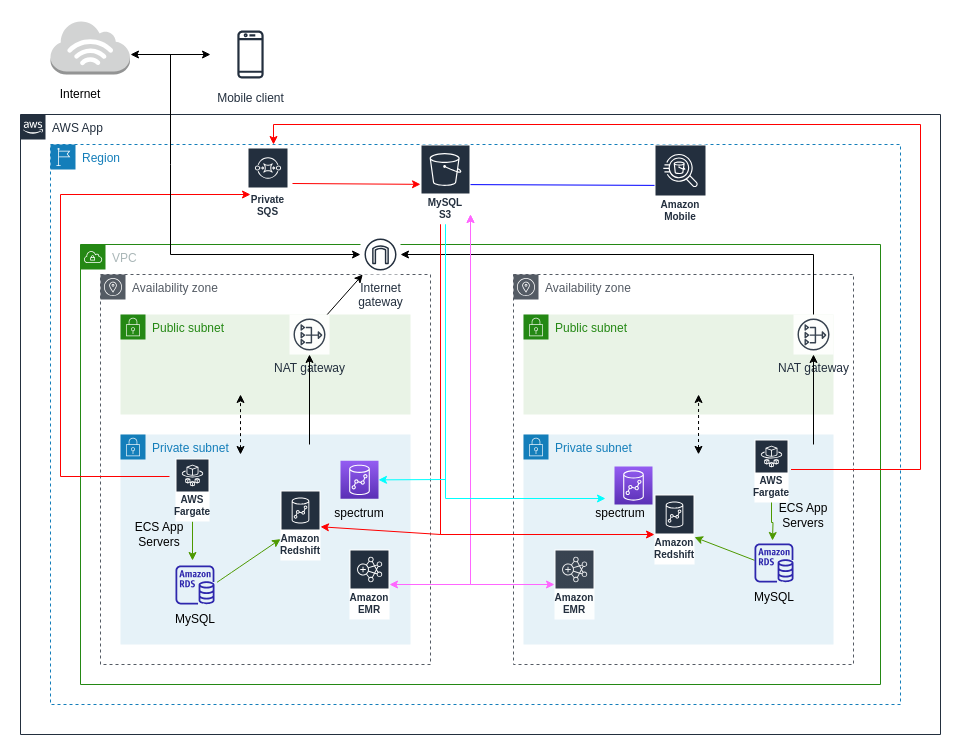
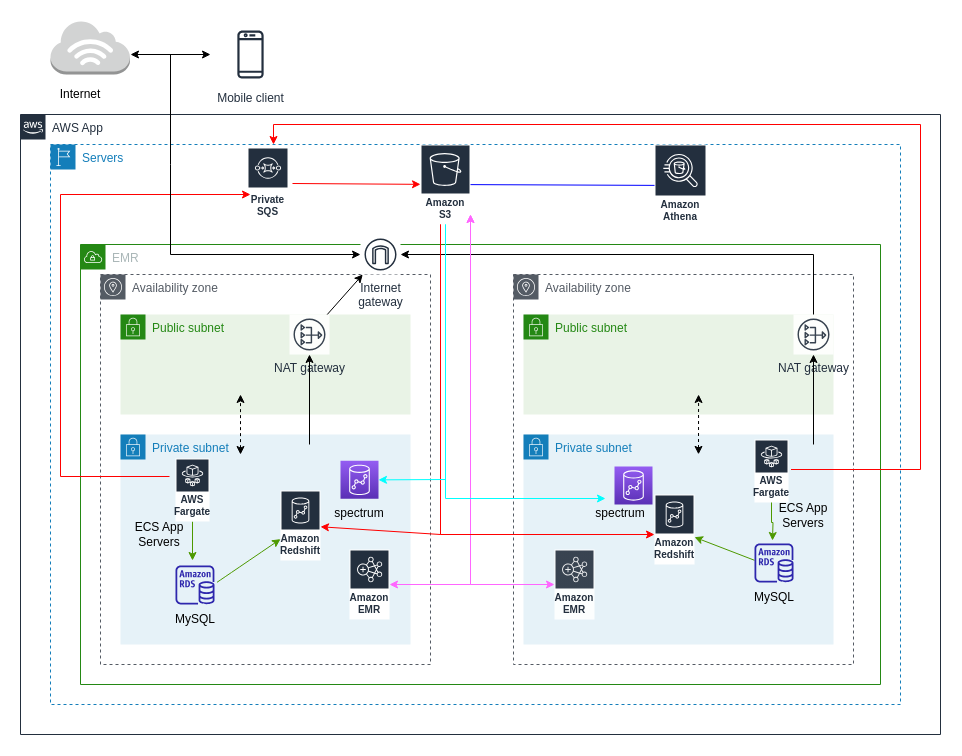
  <mxCell id="0" />
  <mxCell id="1" parent="0" />
  <mxCell id="2" value="AWS App" style="points=[[0,0],[0.25,0],[0.5,0],[0.75,0],[1,0],[1,0.25],[1,0.5],[1,0.75],[1,1],[0.75,1],[0.5,1],[0.25,1],[0,1],[0,0.75],[0,0.5],[0,0.25]];outlineConnect=0;gradientColor=none;html=1;whiteSpace=wrap;fontSize=12;fontStyle=0;container=1;pointerEvents=0;collapsible=0;recursiveResize=0;shape=mxgraph.aws4.group;grIcon=mxgraph.aws4.group_aws_cloud_alt;strokeColor=#232F3E;fillColor=none;verticalAlign=top;align=left;spacingLeft=30;fontColor=#232F3E;dashed=0;" parent="1" vertex="1"><mxGeometry x="20" y="114" width="920" height="620" as="geometry" /></mxCell>
- <mxCell id="3" value="Region" style="points=[[0,0],[0.25,0],[0.5,0],[0.75,0],[1,0],[1,0.25],[1,0.5],[1,0.75],[1,1],[0.75,1],[0.5,1],[0.25,1],[0,1],[0,0.75],[0,0.5],[0,0.25]];outlineConnect=0;gradientColor=none;html=1;whiteSpace=wrap;fontSize=12;fontStyle=0;container=1;pointerEvents=0;collapsible=0;recursiveResize=0;shape=mxgraph.aws4.group;grIcon=mxgraph.aws4.group_region;strokeColor=#147EBA;fillColor=none;verticalAlign=top;align=left;spacingLeft=30;fontColor=#147EBA;dashed=1;" parent="1" vertex="1"><mxGeometry x="50" y="144" width="850" height="560" as="geometry" /></mxCell>
- <mxCell id="4" value="MySQL S3" style="sketch=0;outlineConnect=0;fontColor=#232F3E;gradientColor=none;strokeColor=#ffffff;fillColor=#232F3E;dashed=0;verticalLabelPosition=middle;verticalAlign=bottom;align=center;html=1;whiteSpace=wrap;fontSize=10;fontStyle=1;spacing=3;shape=mxgraph.aws4.productIcon;prIcon=mxgraph.aws4.s3;" parent="3" vertex="1"><mxGeometry x="370" width="50" height="80" as="geometry" /></mxCell>
+ <mxCell id="3" value="Servers" style="points=[[0,0],[0.25,0],[0.5,0],[0.75,0],[1,0],[1,0.25],[1,0.5],[1,0.75],[1,1],[0.75,1],[0.5,1],[0.25,1],[0,1],[0,0.75],[0,0.5],[0,0.25]];outlineConnect=0;gradientColor=none;html=1;whiteSpace=wrap;fontSize=12;fontStyle=0;container=1;pointerEvents=0;collapsible=0;recursiveResize=0;shape=mxgraph.aws4.group;grIcon=mxgraph.aws4.group_region;strokeColor=#147EBA;fillColor=none;verticalAlign=top;align=left;spacingLeft=30;fontColor=#147EBA;dashed=1;" parent="1" vertex="1"><mxGeometry x="50" y="144" width="850" height="560" as="geometry" /></mxCell>
+ <mxCell id="4" value="Amazon S3" style="sketch=0;outlineConnect=0;fontColor=#232F3E;gradientColor=none;strokeColor=#ffffff;fillColor=#232F3E;dashed=0;verticalLabelPosition=middle;verticalAlign=bottom;align=center;html=1;whiteSpace=wrap;fontSize=10;fontStyle=1;spacing=3;shape=mxgraph.aws4.productIcon;prIcon=mxgraph.aws4.s3;" parent="3" vertex="1"><mxGeometry x="370" width="50" height="80" as="geometry" /></mxCell>
  <mxCell id="5" value="" style="endArrow=classic;html=1;rounded=0;exitX=0.933;exitY=0.39;exitDx=0;exitDy=0;exitPerimeter=0;strokeColor=#FF0000;" parent="3" target="4" edge="1"><mxGeometry width="50" height="50" relative="1" as="geometry"><mxPoint x="241.985" y="39" as="sourcePoint" /><mxPoint x="410" y="260" as="targetPoint" /></mxGeometry></mxCell>
  <mxCell id="6" value="Private SQS" style="sketch=0;outlineConnect=0;fontColor=#232F3E;gradientColor=none;strokeColor=#ffffff;fillColor=#232F3E;dashed=0;verticalLabelPosition=middle;verticalAlign=bottom;align=center;html=1;whiteSpace=wrap;fontSize=10;fontStyle=1;spacing=3;shape=mxgraph.aws4.productIcon;prIcon=mxgraph.aws4.sqs;" vertex="1" parent="3"><mxGeometry x="197" y="3" width="41" height="74" as="geometry" /></mxCell>
- <mxCell id="7" value="Amazon Mobile" style="sketch=0;outlineConnect=0;fontColor=#232F3E;gradientColor=none;strokeColor=#ffffff;fillColor=#232F3E;dashed=0;verticalLabelPosition=middle;verticalAlign=bottom;align=center;html=1;whiteSpace=wrap;fontSize=10;fontStyle=1;spacing=3;shape=mxgraph.aws4.productIcon;prIcon=mxgraph.aws4.athena;" vertex="1" parent="3"><mxGeometry x="604" width="52" height="82" as="geometry" /></mxCell>
+ <mxCell id="7" value="Amazon Athena" style="sketch=0;outlineConnect=0;fontColor=#232F3E;gradientColor=none;strokeColor=#ffffff;fillColor=#232F3E;dashed=0;verticalLabelPosition=middle;verticalAlign=bottom;align=center;html=1;whiteSpace=wrap;fontSize=10;fontStyle=1;spacing=3;shape=mxgraph.aws4.productIcon;prIcon=mxgraph.aws4.athena;" vertex="1" parent="3"><mxGeometry x="604" width="52" height="82" as="geometry" /></mxCell>
  <mxCell id="8" value="" style="endArrow=none;html=1;rounded=0;strokeColor=#0000FF;" edge="1" parent="3" source="7" target="4"><mxGeometry width="50" height="50" relative="1" as="geometry"><mxPoint x="285" y="292" as="sourcePoint" /><mxPoint x="335" y="242" as="targetPoint" /></mxGeometry></mxCell>
- <mxCell id="9" value="VPC" style="points=[[0,0],[0.25,0],[0.5,0],[0.75,0],[1,0],[1,0.25],[1,0.5],[1,0.75],[1,1],[0.75,1],[0.5,1],[0.25,1],[0,1],[0,0.75],[0,0.5],[0,0.25]];outlineConnect=0;gradientColor=none;html=1;whiteSpace=wrap;fontSize=12;fontStyle=0;container=1;pointerEvents=0;collapsible=0;recursiveResize=0;shape=mxgraph.aws4.group;grIcon=mxgraph.aws4.group_vpc;strokeColor=#248814;fillColor=none;verticalAlign=top;align=left;spacingLeft=30;fontColor=#AAB7B8;dashed=0;" parent="1" vertex="1"><mxGeometry x="80" y="244" width="800" height="440" as="geometry" /></mxCell>
+ <mxCell id="9" value="EMR" style="points=[[0,0],[0.25,0],[0.5,0],[0.75,0],[1,0],[1,0.25],[1,0.5],[1,0.75],[1,1],[0.75,1],[0.5,1],[0.25,1],[0,1],[0,0.75],[0,0.5],[0,0.25]];outlineConnect=0;gradientColor=none;html=1;whiteSpace=wrap;fontSize=12;fontStyle=0;container=1;pointerEvents=0;collapsible=0;recursiveResize=0;shape=mxgraph.aws4.group;grIcon=mxgraph.aws4.group_vpc;strokeColor=#248814;fillColor=none;verticalAlign=top;align=left;spacingLeft=30;fontColor=#AAB7B8;dashed=0;" parent="1" vertex="1"><mxGeometry x="80" y="244" width="800" height="440" as="geometry" /></mxCell>
  <mxCell id="10" value="Availability zone" style="sketch=0;outlineConnect=0;gradientColor=none;html=1;whiteSpace=wrap;fontSize=12;fontStyle=0;shape=mxgraph.aws4.group;grIcon=mxgraph.aws4.group_availability_zone;strokeColor=#545B64;fillColor=none;verticalAlign=top;align=left;spacingLeft=30;fontColor=#545B64;dashed=1;" parent="9" vertex="1"><mxGeometry x="20" y="30" width="330" height="390" as="geometry" /></mxCell>
  <mxCell id="11" value="Availability zone" style="sketch=0;outlineConnect=0;gradientColor=none;html=1;whiteSpace=wrap;fontSize=12;fontStyle=0;shape=mxgraph.aws4.group;grIcon=mxgraph.aws4.group_availability_zone;strokeColor=#545B64;fillColor=none;verticalAlign=top;align=left;spacingLeft=30;fontColor=#545B64;dashed=1;" parent="9" vertex="1"><mxGeometry x="433" y="30" width="340" height="390" as="geometry" /></mxCell>
  <mxCell id="12" value="Internet&#10;gateway" style="sketch=0;outlineConnect=0;fontColor=#232F3E;gradientColor=none;strokeColor=#232F3E;fillColor=#ffffff;dashed=0;verticalLabelPosition=bottom;verticalAlign=top;align=center;html=1;fontSize=12;fontStyle=0;aspect=fixed;shape=mxgraph.aws4.resourceIcon;resIcon=mxgraph.aws4.internet_gateway;" parent="9" vertex="1"><mxGeometry x="280" y="-10" width="40" height="40" as="geometry" /></mxCell>
  <mxCell id="13" value="Public subnet" style="points=[[0,0],[0.25,0],[0.5,0],[0.75,0],[1,0],[1,0.25],[1,0.5],[1,0.75],[1,1],[0.75,1],[0.5,1],[0.25,1],[0,1],[0,0.75],[0,0.5],[0,0.25]];outlineConnect=0;gradientColor=none;html=1;whiteSpace=wrap;fontSize=12;fontStyle=0;container=1;pointerEvents=0;collapsible=0;recursiveResize=0;shape=mxgraph.aws4.group;grIcon=mxgraph.aws4.group_security_group;grStroke=0;strokeColor=#248814;fillColor=#E9F3E6;verticalAlign=top;align=left;spacingLeft=30;fontColor=#248814;dashed=0;" parent="9" vertex="1"><mxGeometry x="40" y="70" width="290" height="100" as="geometry" /></mxCell>
  <mxCell id="14" value="NAT gateway" style="sketch=0;outlineConnect=0;fontColor=#232F3E;gradientColor=none;strokeColor=#232F3E;fillColor=#ffffff;dashed=0;verticalLabelPosition=bottom;verticalAlign=top;align=center;html=1;fontSize=12;fontStyle=0;aspect=fixed;shape=mxgraph.aws4.resourceIcon;resIcon=mxgraph.aws4.nat_gateway;opacity=90;" parent="13" vertex="1"><mxGeometry x="169" width="40" height="40" as="geometry" /></mxCell>
  <mxCell id="15" value="Private subnet" style="points=[[0,0],[0.25,0],[0.5,0],[0.75,0],[1,0],[1,0.25],[1,0.5],[1,0.75],[1,1],[0.75,1],[0.5,1],[0.25,1],[0,1],[0,0.75],[0,0.5],[0,0.25]];outlineConnect=0;gradientColor=none;html=1;whiteSpace=wrap;fontSize=12;fontStyle=0;container=1;pointerEvents=0;collapsible=0;recursiveResize=0;shape=mxgraph.aws4.group;grIcon=mxgraph.aws4.group_security_group;grStroke=0;strokeColor=#147EBA;fillColor=#E6F2F8;verticalAlign=top;align=left;spacingLeft=30;fontColor=#147EBA;dashed=0;" parent="9" vertex="1"><mxGeometry x="40" y="190" width="290" height="210" as="geometry" /></mxCell>
  <mxCell id="16" value="" style="sketch=0;points=[[0,0,0],[0.25,0,0],[0.5,0,0],[0.75,0,0],[1,0,0],[0,1,0],[0.25,1,0],[0.5,1,0],[0.75,1,0],[1,1,0],[0,0.25,0],[0,0.5,0],[0,0.75,0],[1,0.25,0],[1,0.5,0],[1,0.75,0]];outlineConnect=0;fontColor=#232F3E;gradientColor=#945DF2;gradientDirection=north;fillColor=#5A30B5;strokeColor=#ffffff;dashed=0;verticalLabelPosition=bottom;verticalAlign=top;align=center;html=1;fontSize=12;fontStyle=0;aspect=fixed;shape=mxgraph.aws4.resourceIcon;resIcon=mxgraph.aws4.redshift;" parent="15" vertex="1"><mxGeometry x="220" y="26.37" width="38" height="38" as="geometry" /></mxCell>
  <mxCell id="17" value="" style="endArrow=classic;html=1;rounded=0;strokeColor=#4D9900;" parent="15" source="20" edge="1"><mxGeometry width="50" height="50" relative="1" as="geometry"><mxPoint x="78.25" y="64.37" as="sourcePoint" /><mxPoint x="72" y="126" as="targetPoint" /></mxGeometry></mxCell>
  <mxCell id="18" value="spectrum" style="text;html=1;strokeColor=none;fillColor=none;align=center;verticalAlign=middle;whiteSpace=wrap;rounded=0;opacity=70;" parent="15" vertex="1"><mxGeometry x="209" y="64.37" width="60" height="30" as="geometry" /></mxCell>
  <mxCell id="19" value="Amazon Redshift" style="sketch=0;outlineConnect=0;fontColor=#232F3E;gradientColor=none;strokeColor=#ffffff;fillColor=#232F3E;dashed=0;verticalLabelPosition=middle;verticalAlign=bottom;align=center;html=1;whiteSpace=wrap;fontSize=10;fontStyle=1;spacing=3;shape=mxgraph.aws4.productIcon;prIcon=mxgraph.aws4.redshift;" parent="15" vertex="1"><mxGeometry x="160" y="56" width="40" height="70" as="geometry" /></mxCell>
  <mxCell id="20" value="AWS Fargate" style="sketch=0;outlineConnect=0;fontColor=#232F3E;gradientColor=none;strokeColor=#ffffff;fillColor=#232F3E;dashed=0;verticalLabelPosition=middle;verticalAlign=bottom;align=center;html=1;whiteSpace=wrap;fontSize=10;fontStyle=1;spacing=3;shape=mxgraph.aws4.productIcon;prIcon=mxgraph.aws4.fargate;" vertex="1" parent="15"><mxGeometry x="55" y="24" width="34" height="63" as="geometry" /></mxCell>
  <mxCell id="21" value="" style="sketch=0;outlineConnect=0;fontColor=#232F3E;gradientColor=none;fillColor=#2E27AD;strokeColor=none;dashed=0;verticalLabelPosition=bottom;verticalAlign=top;align=center;html=1;fontSize=12;fontStyle=0;aspect=fixed;pointerEvents=1;shape=mxgraph.aws4.rds_instance;" vertex="1" parent="15"><mxGeometry x="55" y="131" width="39" height="39" as="geometry" /></mxCell>
  <mxCell id="22" value="MySQL" style="text;html=1;strokeColor=none;fillColor=none;align=center;verticalAlign=middle;whiteSpace=wrap;rounded=0;" vertex="1" parent="15"><mxGeometry x="44.5" y="170" width="60" height="30" as="geometry" /></mxCell>
  <mxCell id="23" value="Public subnet" style="points=[[0,0],[0.25,0],[0.5,0],[0.75,0],[1,0],[1,0.25],[1,0.5],[1,0.75],[1,1],[0.75,1],[0.5,1],[0.25,1],[0,1],[0,0.75],[0,0.5],[0,0.25]];outlineConnect=0;gradientColor=none;html=1;whiteSpace=wrap;fontSize=12;fontStyle=0;container=1;pointerEvents=0;collapsible=0;recursiveResize=0;shape=mxgraph.aws4.group;grIcon=mxgraph.aws4.group_security_group;grStroke=0;strokeColor=#248814;fillColor=#E9F3E6;verticalAlign=top;align=left;spacingLeft=30;fontColor=#248814;dashed=0;" parent="9" vertex="1"><mxGeometry x="443" y="70" width="310" height="100" as="geometry" /></mxCell>
  <mxCell id="24" value="NAT gateway" style="sketch=0;outlineConnect=0;fontColor=#232F3E;gradientColor=none;strokeColor=#232F3E;fillColor=#ffffff;dashed=0;verticalLabelPosition=bottom;verticalAlign=top;align=center;html=1;fontSize=12;fontStyle=0;aspect=fixed;shape=mxgraph.aws4.resourceIcon;resIcon=mxgraph.aws4.nat_gateway;opacity=90;" parent="23" vertex="1"><mxGeometry x="270" width="40" height="40" as="geometry" /></mxCell>
  <mxCell id="25" value="Private subnet" style="points=[[0,0],[0.25,0],[0.5,0],[0.75,0],[1,0],[1,0.25],[1,0.5],[1,0.75],[1,1],[0.75,1],[0.5,1],[0.25,1],[0,1],[0,0.75],[0,0.5],[0,0.25]];outlineConnect=0;gradientColor=none;html=1;whiteSpace=wrap;fontSize=12;fontStyle=0;container=1;pointerEvents=0;collapsible=0;recursiveResize=0;shape=mxgraph.aws4.group;grIcon=mxgraph.aws4.group_security_group;grStroke=0;strokeColor=#147EBA;fillColor=#E6F2F8;verticalAlign=top;align=left;spacingLeft=30;fontColor=#147EBA;dashed=0;" parent="9" vertex="1"><mxGeometry x="443" y="190" width="310" height="210" as="geometry" /></mxCell>
  <mxCell id="26" style="orthogonalLoop=1;jettySize=auto;html=1;rounded=0;strokeColor=#4D9900;" parent="25" target="28" edge="1"><mxGeometry relative="1" as="geometry"><mxPoint x="231" y="125.791" as="sourcePoint" /></mxGeometry></mxCell>
  <mxCell id="27" value="Amazon EMR" style="sketch=0;outlineConnect=0;fontColor=#232F3E;gradientColor=none;strokeColor=#ffffff;fillColor=#232F3E;dashed=0;verticalLabelPosition=middle;verticalAlign=bottom;align=center;html=1;whiteSpace=wrap;fontSize=10;fontStyle=1;spacing=3;shape=mxgraph.aws4.productIcon;prIcon=mxgraph.aws4.emr;opacity=90;" parent="25" vertex="1"><mxGeometry x="31" y="115" width="40" height="70" as="geometry" /></mxCell>
  <mxCell id="28" value="Amazon Redshift" style="sketch=0;outlineConnect=0;fontColor=#232F3E;gradientColor=none;strokeColor=#ffffff;fillColor=#232F3E;dashed=0;verticalLabelPosition=middle;verticalAlign=bottom;align=center;html=1;whiteSpace=wrap;fontSize=10;fontStyle=1;spacing=3;shape=mxgraph.aws4.productIcon;prIcon=mxgraph.aws4.redshift;" parent="25" vertex="1"><mxGeometry x="131" y="60" width="40" height="70" as="geometry" /></mxCell>
  <mxCell id="29" value="" style="endArrow=classic;html=1;rounded=0;" parent="25" target="24" edge="1"><mxGeometry width="50" height="50" relative="1" as="geometry"><mxPoint x="290" y="10" as="sourcePoint" /><mxPoint x="290" y="-40" as="targetPoint" /></mxGeometry></mxCell>
  <mxCell id="30" value="" style="endArrow=classic;startArrow=classic;html=1;rounded=0;dashed=1;entryX=0.412;entryY=0.308;entryDx=0;entryDy=0;entryPerimeter=0;" parent="25" edge="1"><mxGeometry width="50" height="50" relative="1" as="geometry"><mxPoint x="175" y="19.88" as="sourcePoint" /><mxPoint x="175.08" y="-40.0" as="targetPoint" /></mxGeometry></mxCell>
  <mxCell id="31" value="spectrum" style="text;html=1;strokeColor=none;fillColor=none;align=center;verticalAlign=middle;whiteSpace=wrap;rounded=0;opacity=70;" parent="25" vertex="1"><mxGeometry x="67" y="64" width="60" height="30" as="geometry" /></mxCell>
  <mxCell id="32" value="AWS Fargate" style="sketch=0;outlineConnect=0;fontColor=#232F3E;gradientColor=none;strokeColor=#ffffff;fillColor=#232F3E;dashed=0;verticalLabelPosition=middle;verticalAlign=bottom;align=center;html=1;whiteSpace=wrap;fontSize=10;fontStyle=1;spacing=3;shape=mxgraph.aws4.productIcon;prIcon=mxgraph.aws4.fargate;" vertex="1" parent="25"><mxGeometry x="231" y="5" width="34" height="63" as="geometry" /></mxCell>
  <mxCell id="33" value="ECS App Servers" style="text;html=1;strokeColor=none;fillColor=none;align=center;verticalAlign=middle;whiteSpace=wrap;rounded=0;opacity=70;" vertex="1" parent="25"><mxGeometry x="250" y="66" width="60" height="30" as="geometry" /></mxCell>
  <mxCell id="34" value="MySQL" style="text;html=1;strokeColor=none;fillColor=none;align=center;verticalAlign=middle;whiteSpace=wrap;rounded=0;" vertex="1" parent="25"><mxGeometry x="221" y="148" width="60" height="30" as="geometry" /></mxCell>
  <mxCell id="35" value="" style="endArrow=classic;html=1;rounded=0;" parent="9" source="14" target="12" edge="1"><mxGeometry width="50" height="50" relative="1" as="geometry"><mxPoint x="330" y="210" as="sourcePoint" /><mxPoint x="380" y="160" as="targetPoint" /></mxGeometry></mxCell>
  <mxCell id="36" value="" style="endArrow=classic;html=1;rounded=0;" parent="9" target="14" edge="1"><mxGeometry width="50" height="50" relative="1" as="geometry"><mxPoint x="229" y="200" as="sourcePoint" /><mxPoint x="220" y="150" as="targetPoint" /></mxGeometry></mxCell>
  <mxCell id="37" value="" style="endArrow=classic;startArrow=classic;html=1;rounded=0;dashed=1;" parent="9" edge="1"><mxGeometry width="50" height="50" relative="1" as="geometry"><mxPoint x="160" y="210" as="sourcePoint" /><mxPoint x="160" y="150" as="targetPoint" /></mxGeometry></mxCell>
  <mxCell id="38" value="" style="endArrow=classic;html=1;exitX=1;exitY=0.5;exitDx=0;exitDy=0;exitPerimeter=0;curved=1;strokeColor=#4D9900;" parent="9" target="19" edge="1"><mxGeometry width="50" height="50" relative="1" as="geometry"><mxPoint x="136.5" y="337.815" as="sourcePoint" /><mxPoint x="200" y="338" as="targetPoint" /></mxGeometry></mxCell>
  <mxCell id="39" style="edgeStyle=orthogonalEdgeStyle;rounded=0;orthogonalLoop=1;jettySize=auto;html=1;strokeColor=#4D9900;" parent="9" source="32" edge="1"><mxGeometry relative="1" as="geometry"><mxPoint x="692" y="296" as="targetPoint" /><mxPoint x="695" y="262" as="sourcePoint" /></mxGeometry></mxCell>
  <mxCell id="40" value="" style="sketch=0;points=[[0,0,0],[0.25,0,0],[0.5,0,0],[0.75,0,0],[1,0,0],[0,1,0],[0.25,1,0],[0.5,1,0],[0.75,1,0],[1,1,0],[0,0.25,0],[0,0.5,0],[0,0.75,0],[1,0.25,0],[1,0.5,0],[1,0.75,0]];outlineConnect=0;fontColor=#232F3E;gradientColor=#945DF2;gradientDirection=north;fillColor=#5A30B5;strokeColor=#ffffff;dashed=0;verticalLabelPosition=bottom;verticalAlign=top;align=center;html=1;fontSize=12;fontStyle=0;aspect=fixed;shape=mxgraph.aws4.resourceIcon;resIcon=mxgraph.aws4.redshift;" parent="9" vertex="1"><mxGeometry x="534" y="222" width="38" height="38" as="geometry" /></mxCell>
  <mxCell id="41" value="" style="endArrow=classic;html=1;rounded=0;" parent="9" source="24" target="12" edge="1"><mxGeometry width="50" height="50" relative="1" as="geometry"><mxPoint x="256.75" y="80" as="sourcePoint" /><mxPoint x="330" y="40" as="targetPoint" /><Array as="points"><mxPoint x="733" y="10" /></Array></mxGeometry></mxCell>
  <mxCell id="42" value="Amazon EMR" style="sketch=0;outlineConnect=0;fontColor=#232F3E;gradientColor=none;strokeColor=#ffffff;fillColor=#232F3E;dashed=0;verticalLabelPosition=middle;verticalAlign=bottom;align=center;html=1;whiteSpace=wrap;fontSize=10;fontStyle=1;spacing=3;shape=mxgraph.aws4.productIcon;prIcon=mxgraph.aws4.emr;" parent="9" vertex="1"><mxGeometry x="269" y="305" width="40" height="70" as="geometry" /></mxCell>
  <mxCell id="43" value="ECS App Servers" style="text;html=1;strokeColor=none;fillColor=none;align=center;verticalAlign=middle;whiteSpace=wrap;rounded=0;opacity=70;" parent="9" vertex="1"><mxGeometry x="49" y="275" width="60" height="30" as="geometry" /></mxCell>
  <mxCell id="44" value="" style="sketch=0;outlineConnect=0;fontColor=#232F3E;gradientColor=none;fillColor=#2E27AD;strokeColor=none;dashed=0;verticalLabelPosition=bottom;verticalAlign=top;align=center;html=1;fontSize=12;fontStyle=0;aspect=fixed;pointerEvents=1;shape=mxgraph.aws4.rds_instance;" vertex="1" parent="9"><mxGeometry x="674" y="299" width="39" height="39" as="geometry" /></mxCell>
  <mxCell id="45" value="" style="endArrow=classic;html=1;rounded=0;strokeColor=#FF0000;" parent="1" target="19" edge="1"><mxGeometry width="50" height="50" relative="1" as="geometry"><mxPoint x="440" y="224" as="sourcePoint" /><mxPoint x="460" y="404" as="targetPoint" /><Array as="points"><mxPoint x="440" y="534" /></Array></mxGeometry></mxCell>
  <mxCell id="46" value="" style="endArrow=classic;startArrow=classic;html=1;rounded=0;strokeColor=#FF66FF;" parent="1" source="42" edge="1"><mxGeometry width="50" height="50" relative="1" as="geometry"><mxPoint x="410" y="454" as="sourcePoint" /><mxPoint x="470" y="214" as="targetPoint" /><Array as="points"><mxPoint x="470" y="584" /></Array></mxGeometry></mxCell>
  <mxCell id="47" value="" style="outlineConnect=0;dashed=0;verticalLabelPosition=bottom;verticalAlign=top;align=center;html=1;shape=mxgraph.aws3.internet_3;fillColor=#D2D3D3;gradientColor=none;" parent="1" vertex="1"><mxGeometry x="50" y="20" width="79.5" height="54" as="geometry" /></mxCell>
  <mxCell id="48" value="Internet" style="text;html=1;strokeColor=none;fillColor=none;align=center;verticalAlign=middle;whiteSpace=wrap;rounded=0;opacity=70;" parent="1" vertex="1"><mxGeometry x="49.75" y="84" width="60" height="20" as="geometry" /></mxCell>
  <mxCell id="49" value="" style="endArrow=classic;html=1;rounded=0;strokeColor=#FF0000;" parent="1" edge="1"><mxGeometry width="50" height="50" relative="1" as="geometry"><mxPoint x="169" y="476" as="sourcePoint" /><mxPoint x="250" y="194" as="targetPoint" /><Array as="points"><mxPoint x="60" y="476" /><mxPoint x="60" y="194" /></Array></mxGeometry></mxCell>
  <mxCell id="50" value="" style="endArrow=classic;startArrow=classic;html=1;rounded=0;strokeColor=#FF66FF;" parent="1" source="27" edge="1"><mxGeometry width="50" height="50" relative="1" as="geometry"><mxPoint x="399" y="589" as="sourcePoint" /><mxPoint x="470" y="214" as="targetPoint" /><Array as="points"><mxPoint x="470" y="584" /><mxPoint x="470" y="234" /></Array></mxGeometry></mxCell>
  <mxCell id="51" style="edgeStyle=orthogonalEdgeStyle;rounded=0;orthogonalLoop=1;jettySize=auto;html=1;strokeColor=#FF0000;" parent="1" source="4" target="28" edge="1"><mxGeometry relative="1" as="geometry"><Array as="points"><mxPoint x="440" y="534" /></Array></mxGeometry></mxCell>
  <mxCell id="52" style="edgeStyle=orthogonalEdgeStyle;orthogonalLoop=1;jettySize=auto;html=1;rounded=0;strokeColor=#FF0000;" parent="1" edge="1"><mxGeometry relative="1" as="geometry"><Array as="points"><mxPoint x="920" y="469" /><mxPoint x="920" y="124" /><mxPoint x="273" y="124" /></Array><mxPoint x="790.5" y="469" as="sourcePoint" /><mxPoint x="273" y="144" as="targetPoint" /></mxGeometry></mxCell>
  <mxCell id="53" value="" style="endArrow=classic;html=1;rounded=0;strokeColor=#00FFFF;entryX=0.25;entryY=0;entryDx=0;entryDy=0;" parent="1" source="4" target="31" edge="1"><mxGeometry width="50" height="50" relative="1" as="geometry"><mxPoint x="194" y="412" as="sourcePoint" /><mxPoint x="244" y="362" as="targetPoint" /><Array as="points"><mxPoint x="445" y="498" /></Array></mxGeometry></mxCell>
  <mxCell id="54" value="" style="endArrow=classic;html=1;rounded=0;strokeColor=#00FFFF;entryX=1;entryY=0.5;entryDx=0;entryDy=0;entryPerimeter=0;" parent="1" source="4" target="16" edge="1"><mxGeometry width="50" height="50" relative="1" as="geometry"><mxPoint x="194" y="412" as="sourcePoint" /><mxPoint x="244" y="362" as="targetPoint" /><Array as="points"><mxPoint x="445" y="479" /></Array></mxGeometry></mxCell>
  <mxCell id="55" value="Mobile client" style="sketch=0;outlineConnect=0;fontColor=#232F3E;gradientColor=none;strokeColor=#232F3E;fillColor=#ffffff;dashed=0;verticalLabelPosition=bottom;verticalAlign=top;align=center;html=1;fontSize=12;fontStyle=0;aspect=fixed;shape=mxgraph.aws4.resourceIcon;resIcon=mxgraph.aws4.mobile_client;" parent="1" vertex="1"><mxGeometry x="210" y="24" width="80" height="60" as="geometry" /></mxCell>
  <mxCell id="56" value="" style="endArrow=classic;startArrow=classic;html=1;rounded=0;" parent="1" source="55" edge="1"><mxGeometry width="50" height="50" relative="1" as="geometry"><mxPoint x="450" y="294" as="sourcePoint" /><mxPoint x="130" y="54" as="targetPoint" /></mxGeometry></mxCell>
  <mxCell id="57" value="" style="endArrow=classic;html=1;rounded=0;" parent="1" target="12" edge="1"><mxGeometry width="50" height="50" relative="1" as="geometry"><mxPoint x="170" y="54" as="sourcePoint" /><mxPoint x="500" y="244" as="targetPoint" /><Array as="points"><mxPoint x="170" y="164" /><mxPoint x="170" y="254" /></Array></mxGeometry></mxCell>
